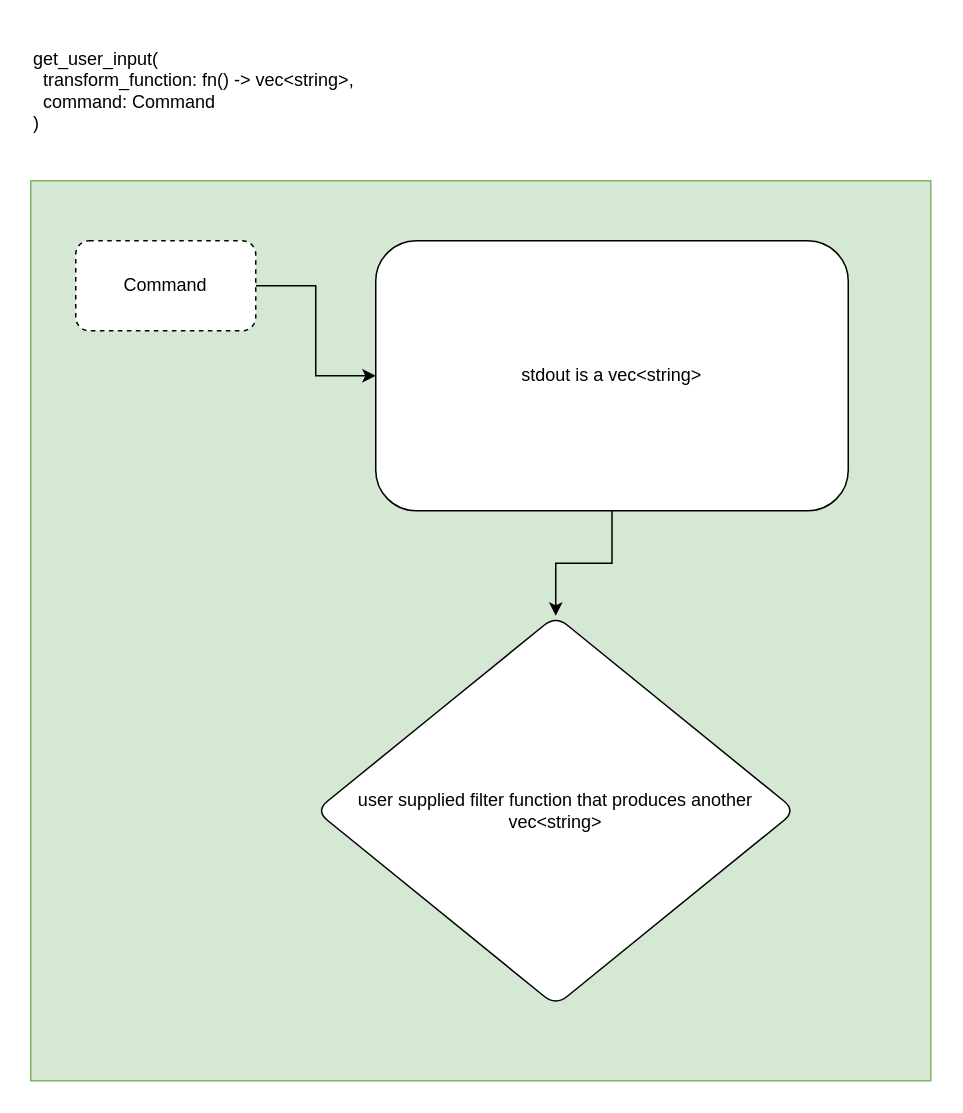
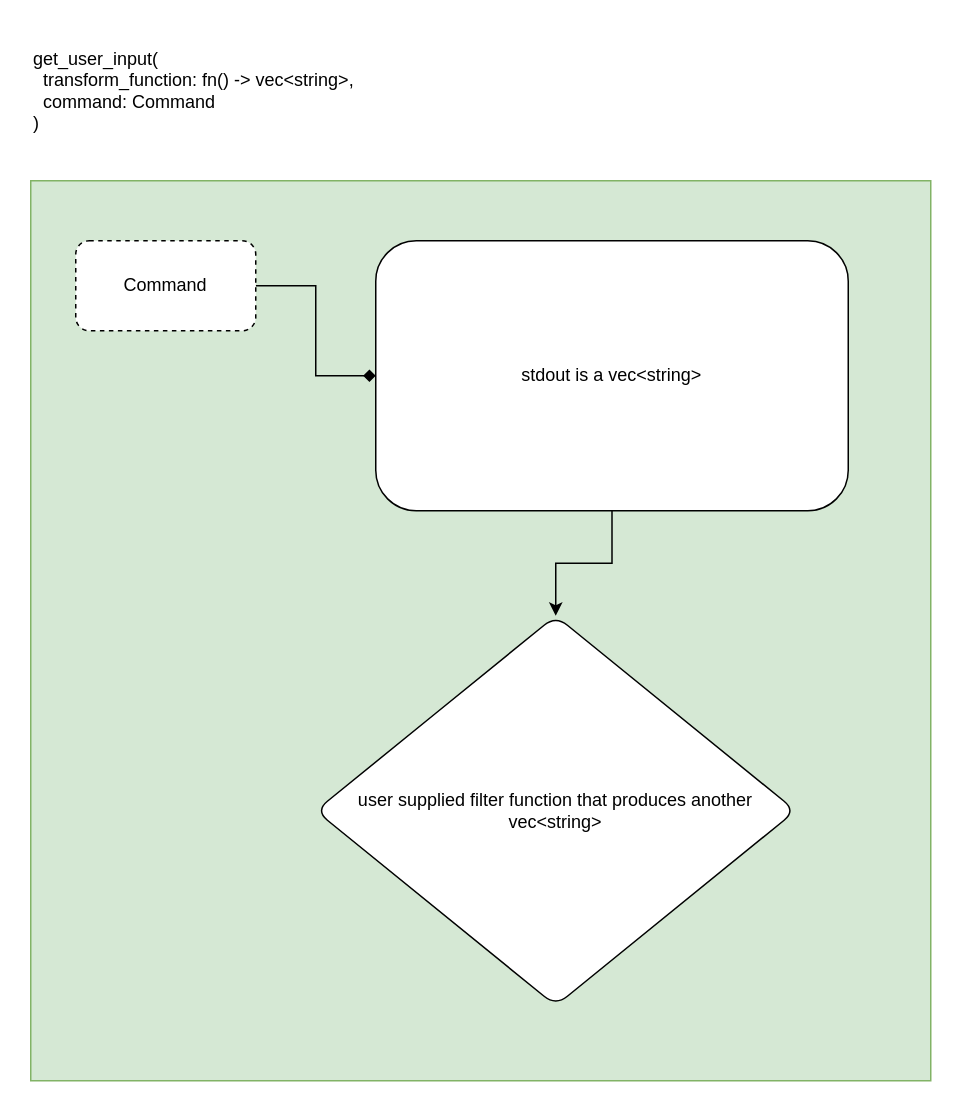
  <mxCell id="0" />
  <mxCell id="1" parent="0" />
  <mxCell id="2" value="" style="whiteSpace=wrap;html=1;aspect=fixed;fillColor=#d5e8d4;strokeColor=#82b366;" vertex="1" parent="1"><mxGeometry x="20" y="120" width="600" height="600" as="geometry" /></mxCell>
- <mxCell id="3" value="" style="edgeStyle=orthogonalEdgeStyle;rounded=0;orthogonalLoop=1;jettySize=auto;html=1;" edge="1" parent="1" source="4" target="6"><mxGeometry relative="1" as="geometry" /></mxCell>
+ <mxCell id="3" value="" style="edgeStyle=orthogonalEdgeStyle;rounded=0;orthogonalLoop=1;jettySize=auto;html=1;endArrow=diamond;" edge="1" parent="1" source="4" target="6"><mxGeometry relative="1" as="geometry" /></mxCell>
  <mxCell id="4" value="Command" style="rounded=1;whiteSpace=wrap;html=1;dashed=1;" vertex="1" parent="1"><mxGeometry x="50" y="160" width="120" height="60" as="geometry" /></mxCell>
  <mxCell id="5" value="" style="edgeStyle=orthogonalEdgeStyle;rounded=0;orthogonalLoop=1;jettySize=auto;html=1;" edge="1" parent="1" source="6" target="7"><mxGeometry relative="1" as="geometry" /></mxCell>
  <mxCell id="6" value="stdout is a vec&amp;lt;string&amp;gt;" style="rounded=1;whiteSpace=wrap;html=1;" vertex="1" parent="1"><mxGeometry x="250" y="160" width="315" height="180" as="geometry" /></mxCell>
  <mxCell id="7" value="user supplied filter function that produces another vec&amp;lt;string&amp;gt;" style="rhombus;whiteSpace=wrap;html=1;rounded=1;" vertex="1" parent="1"><mxGeometry x="210" y="410" width="320" height="260" as="geometry" /></mxCell>
  <mxCell id="8" style="edgeStyle=orthogonalEdgeStyle;rounded=0;orthogonalLoop=1;jettySize=auto;html=1;exitX=0.5;exitY=1;exitDx=0;exitDy=0;" edge="1" parent="1" source="2" target="2"><mxGeometry relative="1" as="geometry" /></mxCell>
  <mxCell id="9" value="get_user_input(&lt;br&gt;&lt;div style=&quot;&quot;&gt;&lt;span data-darkreader-inline-color=&quot;&quot; data-darkreader-inline-bgcolor=&quot;&quot; style=&quot;background-color: initial; color: rgb(0, 0, 0); font-family: Helvetica; --darkreader-inline-bgcolor: initial; --darkreader-inline-color: #e8e6e3;&quot;&gt;&amp;nbsp; transform_function: fn() -&amp;gt; vec&amp;lt;string&amp;gt;,&amp;nbsp;&lt;/span&gt;&lt;/div&gt;&lt;div style=&quot;&quot;&gt;&lt;span data-darkreader-inline-color=&quot;&quot; data-darkreader-inline-bgcolor=&quot;&quot; style=&quot;background-color: initial; color: rgb(0, 0, 0); font-family: Helvetica; --darkreader-inline-bgcolor: initial; --darkreader-inline-color: #e8e6e3;&quot;&gt;&amp;nbsp; command: Command&lt;/span&gt;&lt;/div&gt;&lt;div style=&quot;&quot;&gt;&lt;span data-darkreader-inline-color=&quot;&quot; data-darkreader-inline-bgcolor=&quot;&quot; style=&quot;background-color: initial; color: rgb(0, 0, 0); font-family: Helvetica; --darkreader-inline-bgcolor: initial; --darkreader-inline-color: #e8e6e3;&quot;&gt;)&lt;/span&gt;&lt;/div&gt;" style="text;html=1;align=left;verticalAlign=middle;resizable=0;points=[];autosize=1;strokeColor=none;fillColor=none;" vertex="1" parent="1"><mxGeometry x="20" y="20" width="370" height="80" as="geometry" /></mxCell>
